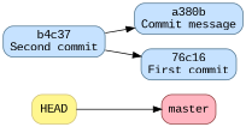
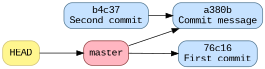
  digraph {
    fontname="Liberation Mono"
    rankdir=LR
    node [color=skyblue4 fillcolor=slategray1 fontname="Liberation Mono" shape=box style="rounded,filled"]
    edge [fontname="Liberation Mono"]
    n1 [color=indianred4 fillcolor=lightpink label=master]
    n2 [label="a380b\nCommit message"]
    n3 [label="b4c37\nSecond commit"]
    n4 [label="76c16\nFirst commit"]
    n5 [color=lightgoldenrod3 fillcolor=khaki1 label=HEAD]
+   n1 -> n2
    n3 -> n2
-   n3 -> n4
+   n1 -> n4
    n5 -> n1
  }
